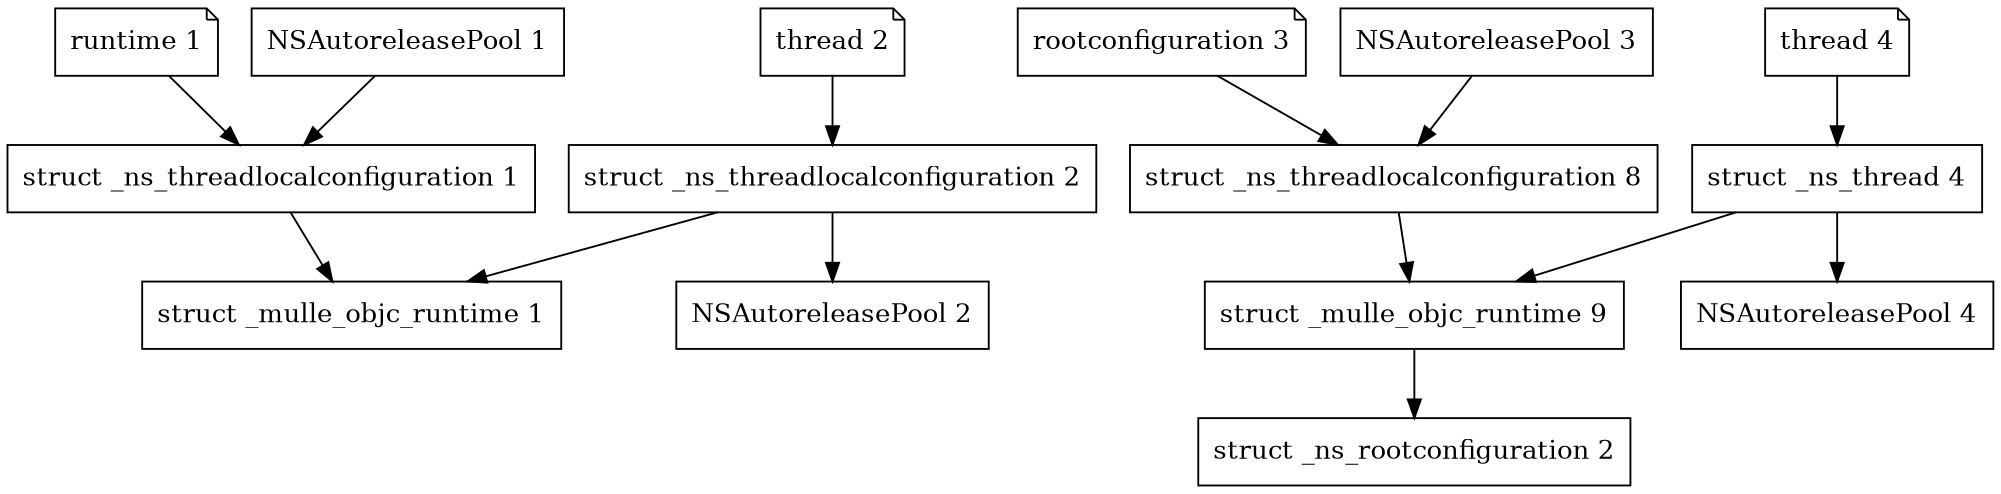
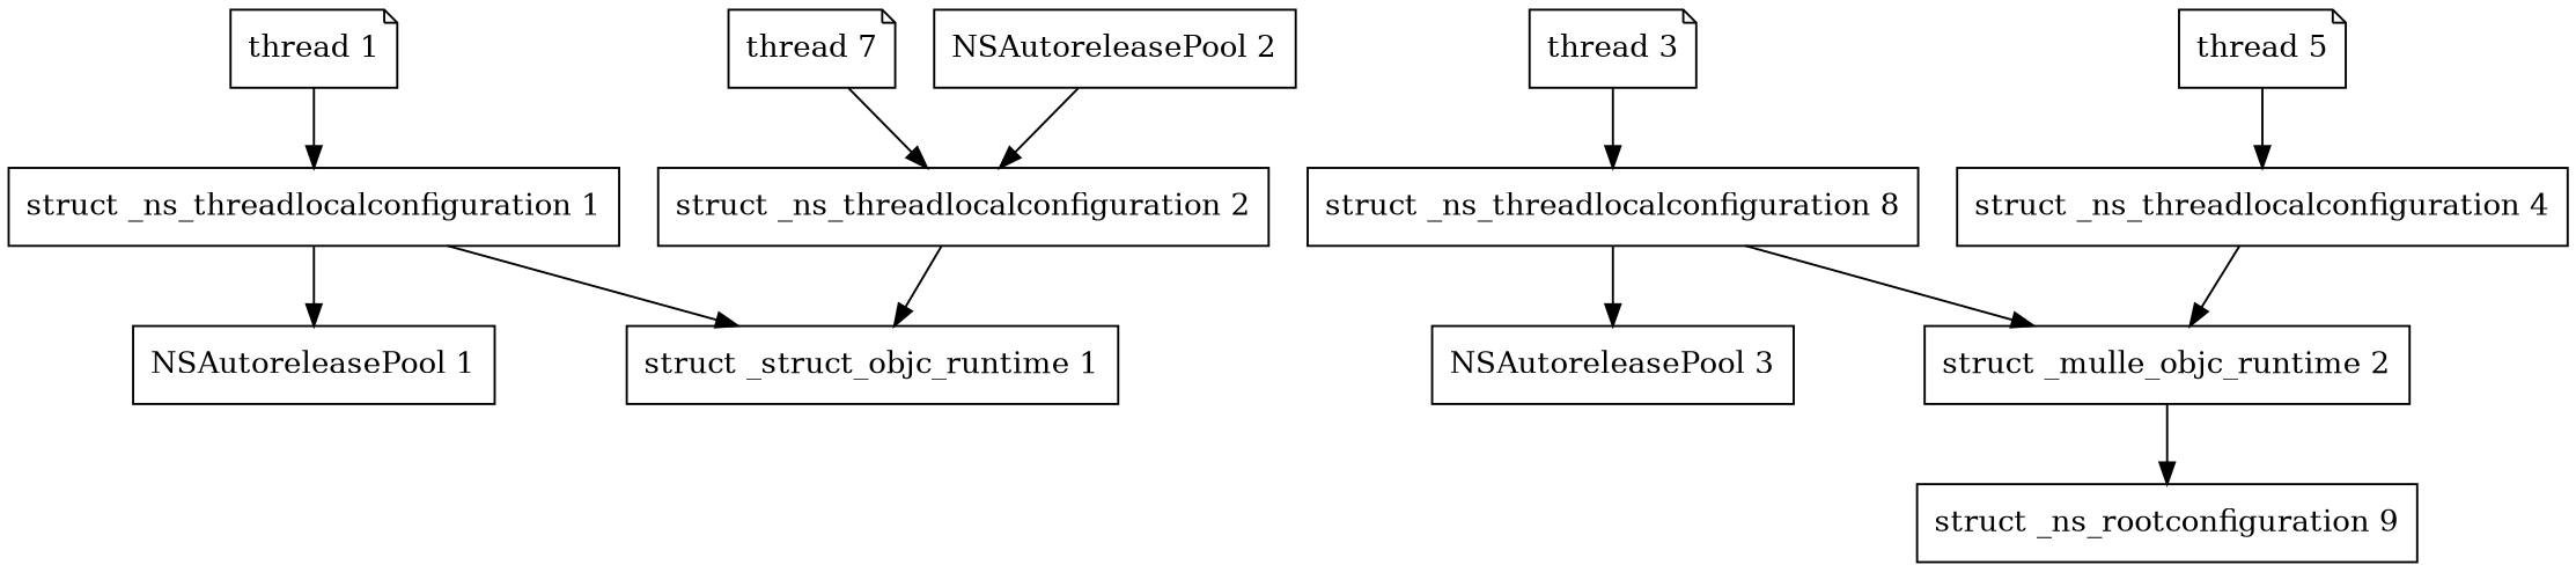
  digraph {
    node [shape=record]
-   "thread 1" [shape=note label="runtime 1"]
+   "thread 1" [shape=note]
    "struct _ns_threadlocalconfiguration 1"
-   "struct _mulle_objc_runtime 1"
+   "struct _mulle_objc_runtime 1" [label="struct _struct_objc_runtime 1"]
    "NSAutoreleasePool 1"
-   "thread 2" [shape=note]
+   "thread 2" [shape=note label="thread 7"]
    "struct _ns_threadlocalconfiguration 2"
    "NSAutoreleasePool 2"
-   "thread 3" [shape=note label="rootconfiguration 3"]
+   "thread 3" [shape=note]
    n9 [label="struct _ns_threadlocalconfiguration 8"]
    "NSAutoreleasePool 3"
-   "struct _mulle_objc_runtime 2" [label="struct _mulle_objc_runtime 9"]
-   "thread 4" [shape=note]
-   "struct _ns_threadlocalconfiguration 4" [label="struct _ns_thread 4"]
-   "NSAutoreleasePool 4"
-   "struct _ns_rootconfiguration 2"
+   "struct _mulle_objc_runtime 2"
+   "thread 4" [shape=note label="thread 5"]
+   "struct _ns_threadlocalconfiguration 4"
+   "struct _ns_rootconfiguration 2" [label="struct _ns_rootconfiguration 9"]
    "thread 1" -> "struct _ns_threadlocalconfiguration 1"
    "struct _ns_threadlocalconfiguration 1" -> "struct _mulle_objc_runtime 1"
-   "NSAutoreleasePool 1" -> "struct _ns_threadlocalconfiguration 1"
+   "struct _ns_threadlocalconfiguration 1" -> "NSAutoreleasePool 1"
    "thread 2" -> "struct _ns_threadlocalconfiguration 2"
    "struct _ns_threadlocalconfiguration 2" -> "struct _mulle_objc_runtime 1"
-   "struct _ns_threadlocalconfiguration 2" -> "NSAutoreleasePool 2"
+   "NSAutoreleasePool 2" -> "struct _ns_threadlocalconfiguration 2"
    "thread 3" -> n9
-   "NSAutoreleasePool 3" -> n9
+   n9 -> "NSAutoreleasePool 3"
    n9 -> "struct _mulle_objc_runtime 2"
    "struct _mulle_objc_runtime 2" -> "struct _ns_rootconfiguration 2"
    "thread 4" -> "struct _ns_threadlocalconfiguration 4"
    "struct _ns_threadlocalconfiguration 4" -> "struct _mulle_objc_runtime 2"
-   "struct _ns_threadlocalconfiguration 4" -> "NSAutoreleasePool 4"
  }
